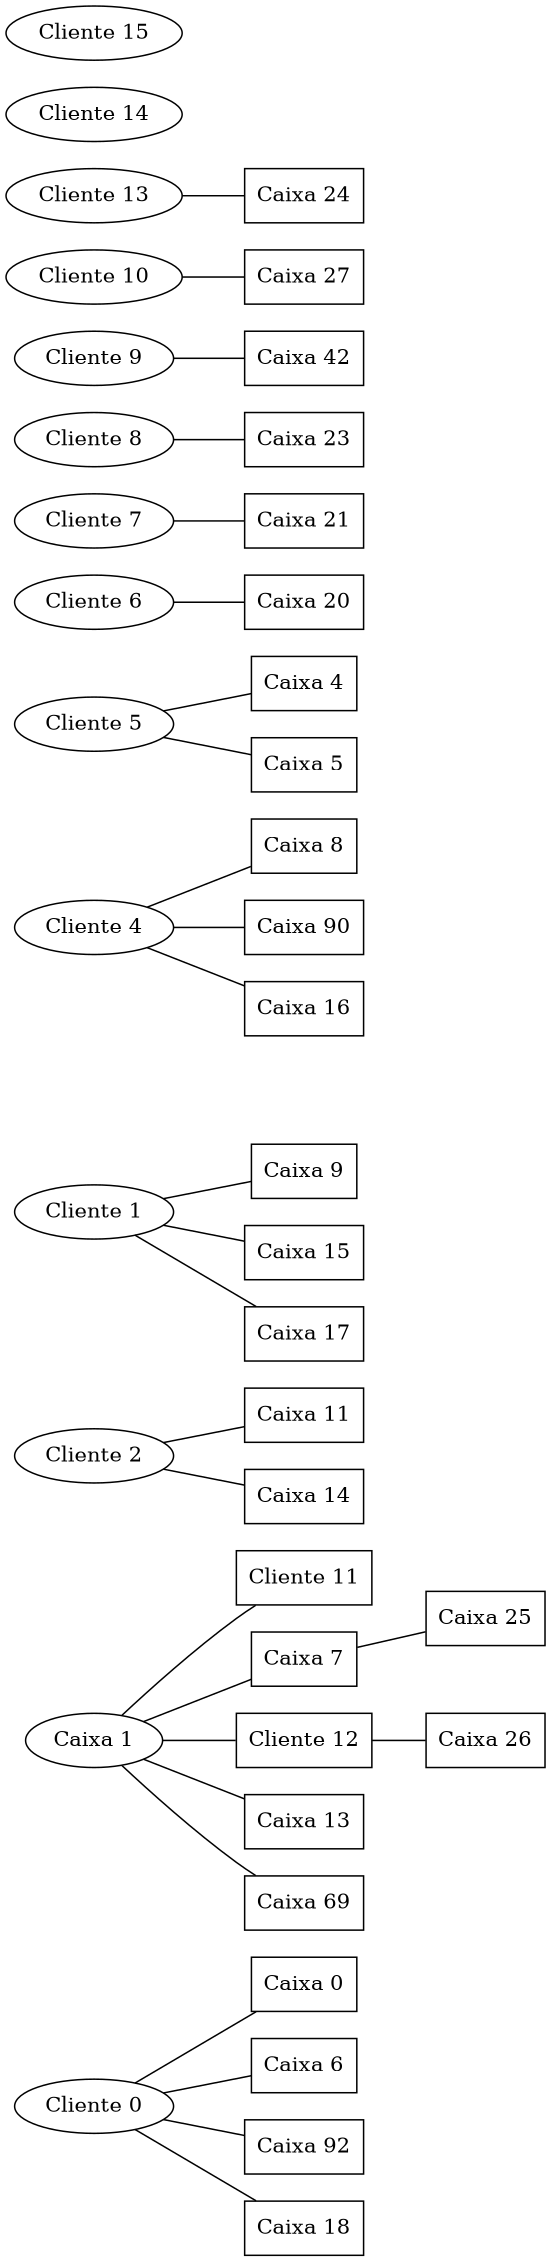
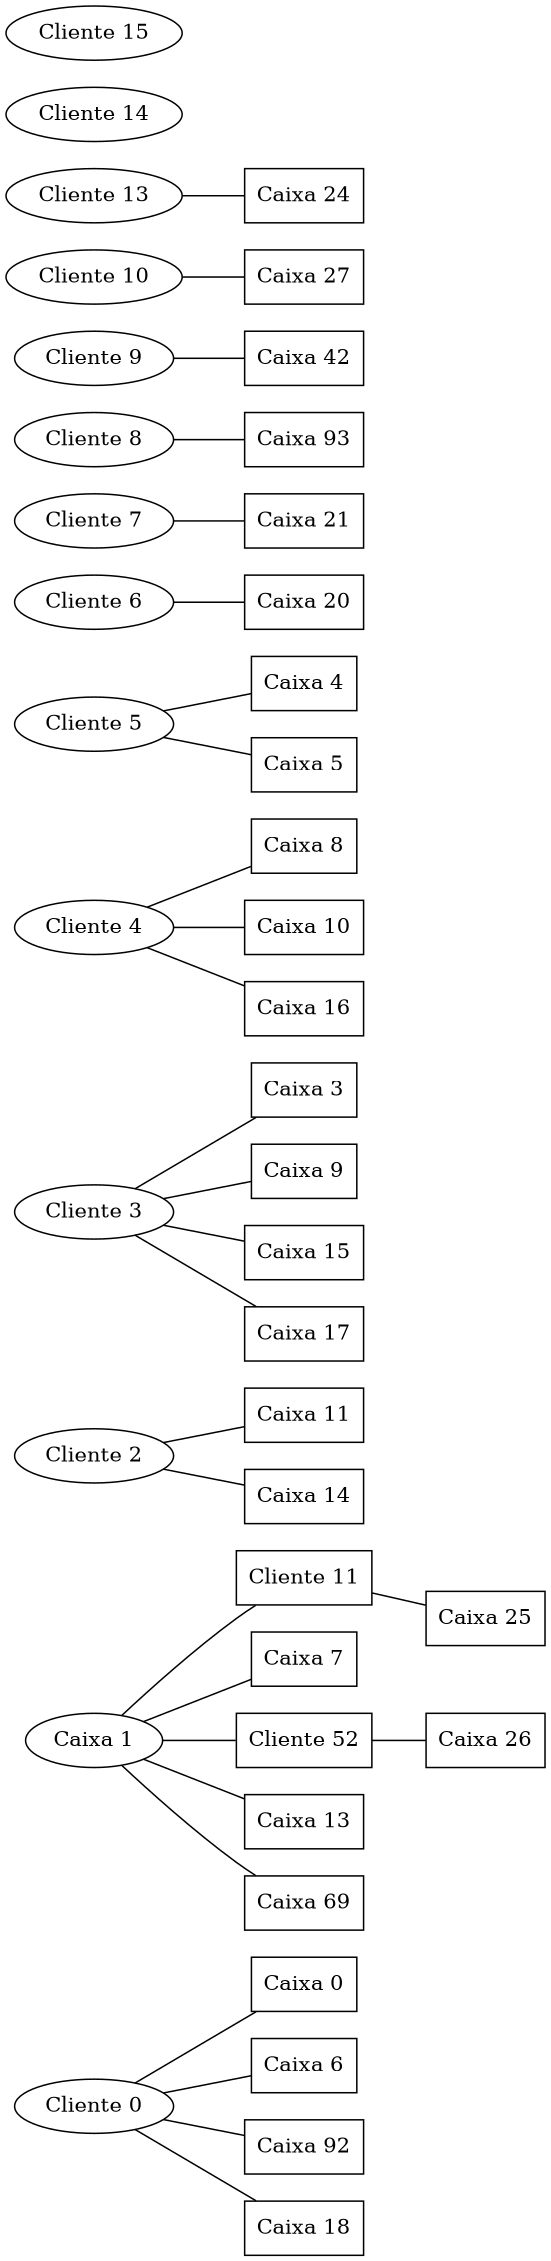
  strict graph {
    rankdir=LR
    node [shape=box]
    n1 [label="Cliente 0" shape=""]
    n2 [label="Caixa 0"]
    n3 [label="Caixa 6"]
    n4 [label="Caixa 92"]
    n5 [label="Caixa 18"]
    n6 [label="Caixa 1" shape=""]
    n7 [label="Cliente 11"]
-   n8 [label="Cliente 12"]
+   n8 [label="Cliente 52"]
    n9 [label="Caixa 7"]
    n10 [label="Caixa 13"]
    n11 [label="Caixa 69"]
    n12 [label="Caixa 25"]
    n13 [label="Caixa 26"]
    n14 [label="Cliente 2" shape=""]
    n15 [label="Caixa 11"]
    n16 [label="Caixa 14"]
-   n17 [label="Cliente 1" shape=""]
+   n17 [label="Cliente 3" shape=""]
+   n18 [label="Caixa 3"]
    n19 [label="Caixa 9"]
    n20 [label="Caixa 15"]
    n21 [label="Caixa 17"]
    n22 [label="Cliente 4" shape=""]
    n23 [label="Caixa 8"]
-   n24 [label="Caixa 90"]
+   n24 [label="Caixa 10"]
    n25 [label="Caixa 16"]
    n26 [label="Cliente 5" shape=""]
    n27 [label="Caixa 4"]
    n28 [label="Caixa 5"]
    n29 [label="Cliente 6" shape=""]
    n30 [label="Caixa 20"]
    n31 [label="Cliente 7" shape=""]
    n32 [label="Caixa 21"]
    n33 [label="Cliente 8" shape=""]
-   n34 [label="Caixa 23"]
+   n34 [label="Caixa 93"]
    n35 [label="Cliente 9" shape=""]
    n36 [label="Caixa 42"]
    n37 [label="Cliente 10" shape=""]
    n38 [label="Caixa 27"]
    n39 [label="Cliente 13" shape=""]
    n40 [label="Caixa 24"]
    n41 [label="Cliente 14" shape=""]
    n42 [label="Cliente 15" shape=""]
    n1 -- n2
    n1 -- n3
    n1 -- n4
    n1 -- n5
    n6 -- n7
    n6 -- n8
    n6 -- n9
    n6 -- n10
    n6 -- n11
-   n9 -- n12
+   n7 -- n12
    n8 -- n13
    n14 -- n15
    n14 -- n16
+   n17 -- n18
    n17 -- n19
    n17 -- n20
    n17 -- n21
    n22 -- n23
    n22 -- n24
    n22 -- n25
    n26 -- n27
    n26 -- n28
    n29 -- n30
    n31 -- n32
    n33 -- n34
    n35 -- n36
    n37 -- n38
    n39 -- n40
  }
